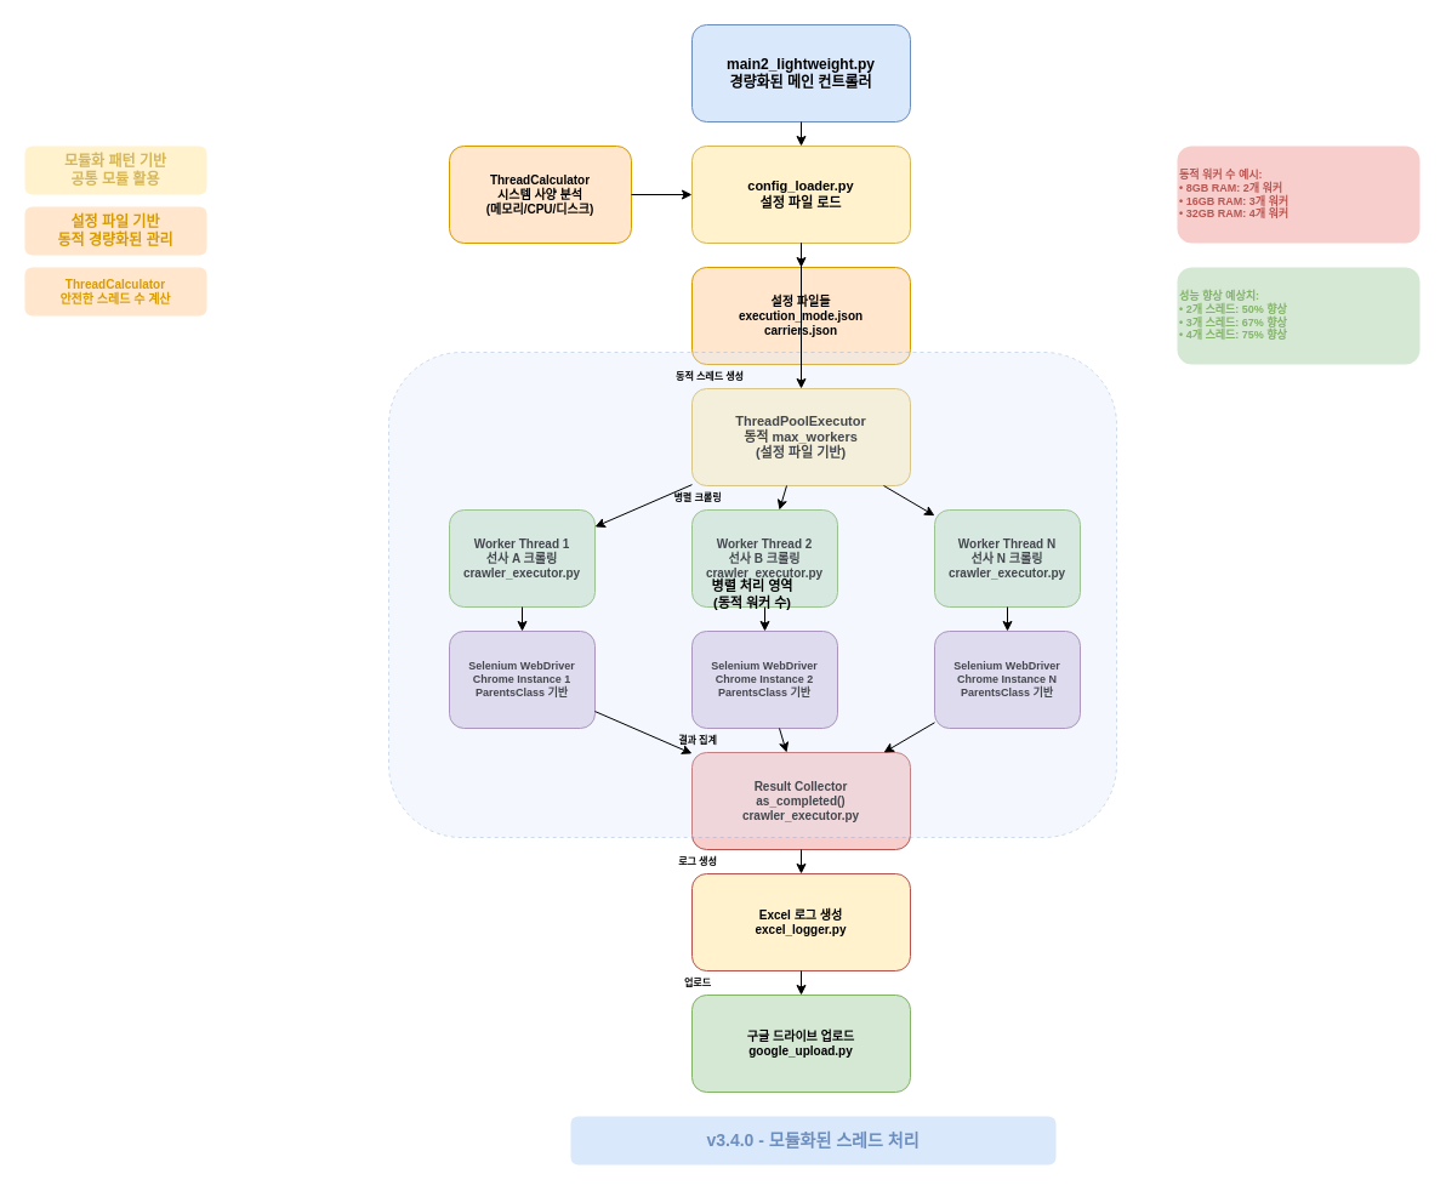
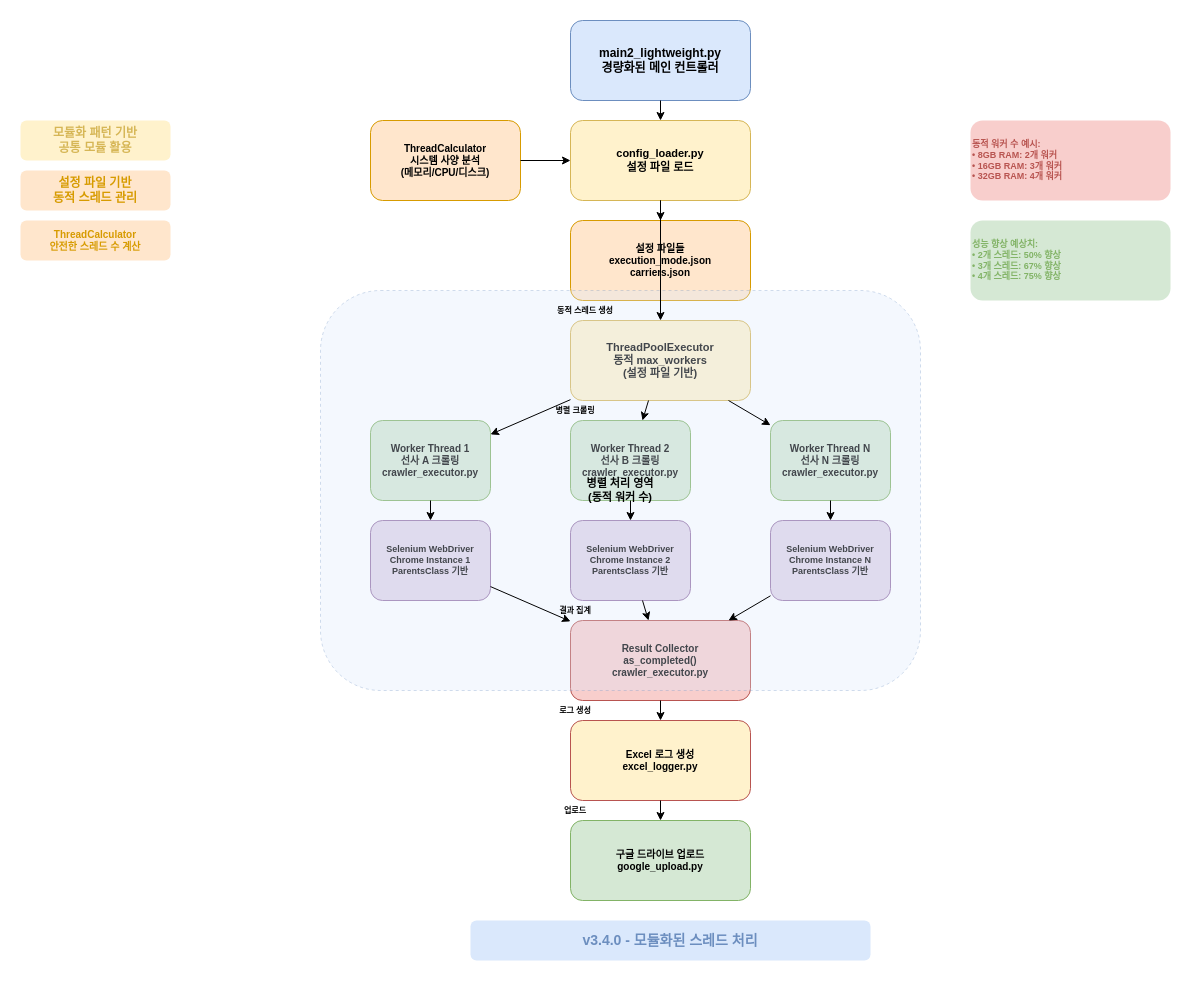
  <mxCell id="0" />
  <mxCell id="1" parent="0" />
  <mxCell id="2" value="main2_lightweight.py&#10;경량화된 메인 컨트롤러" style="rounded=1;whiteSpace=wrap;html=1;fillColor=#dae8fc;strokeColor=#6c8ebf;fontSize=12;fontStyle=1;" vertex="1" parent="1"><mxGeometry x="570" y="20" width="180" height="80" as="geometry" /></mxCell>
  <mxCell id="3" value="config_loader.py&#10;설정 파일 로드" style="rounded=1;whiteSpace=wrap;html=1;fillColor=#fff2cc;strokeColor=#d6b656;fontSize=11;fontStyle=1;" vertex="1" parent="1"><mxGeometry x="570" y="120" width="180" height="80" as="geometry" /></mxCell>
  <mxCell id="4" value="설정 파일들&#10;execution_mode.json&#10;carriers.json" style="rounded=1;whiteSpace=wrap;html=1;fillColor=#ffe6cc;strokeColor=#d79b00;fontSize=10;fontStyle=1;" vertex="1" parent="1"><mxGeometry x="570" y="220" width="180" height="80" as="geometry" /></mxCell>
  <mxCell id="5" value="ThreadCalculator&#10;시스템 사양 분석&#10;(메모리/CPU/디스크)" style="rounded=1;whiteSpace=wrap;html=1;fillColor=#ffe6cc;strokeColor=#d79b00;fontSize=10;fontStyle=1;" vertex="1" parent="1"><mxGeometry x="370" y="120" width="150" height="80" as="geometry" /></mxCell>
  <mxCell id="6" value="ThreadPoolExecutor&#10;동적 max_workers&#10;(설정 파일 기반)" style="rounded=1;whiteSpace=wrap;html=1;fillColor=#fff2cc;strokeColor=#d6b656;fontSize=11;fontStyle=1;" vertex="1" parent="1"><mxGeometry x="570" y="320" width="180" height="80" as="geometry" /></mxCell>
  <mxCell id="7" value="Worker Thread 1&#10;선사 A 크롤링&#10;crawler_executor.py" style="rounded=1;whiteSpace=wrap;html=1;fillColor=#d5e8d4;strokeColor=#82b366;fontSize=10;fontStyle=1;" vertex="1" parent="1"><mxGeometry x="370" y="420" width="120" height="80" as="geometry" /></mxCell>
  <mxCell id="8" value="Worker Thread 2&#10;선사 B 크롤링&#10;crawler_executor.py" style="rounded=1;whiteSpace=wrap;html=1;fillColor=#d5e8d4;strokeColor=#82b366;fontSize=10;fontStyle=1;" vertex="1" parent="1"><mxGeometry x="570" y="420" width="120" height="80" as="geometry" /></mxCell>
  <mxCell id="9" value="Worker Thread N&#10;선사 N 크롤링&#10;crawler_executor.py" style="rounded=1;whiteSpace=wrap;html=1;fillColor=#d5e8d4;strokeColor=#82b366;fontSize=10;fontStyle=1;" vertex="1" parent="1"><mxGeometry x="770" y="420" width="120" height="80" as="geometry" /></mxCell>
  <mxCell id="10" value="Selenium WebDriver&#10;Chrome Instance 1&#10;ParentsClass 기반" style="rounded=1;whiteSpace=wrap;html=1;fillColor=#e1d5e7;strokeColor=#9673a6;fontSize=9;fontStyle=1;" vertex="1" parent="1"><mxGeometry x="370" y="520" width="120" height="80" as="geometry" /></mxCell>
  <mxCell id="11" value="Selenium WebDriver&#10;Chrome Instance 2&#10;ParentsClass 기반" style="rounded=1;whiteSpace=wrap;html=1;fillColor=#e1d5e7;strokeColor=#9673a6;fontSize=9;fontStyle=1;" vertex="1" parent="1"><mxGeometry x="570" y="520" width="120" height="80" as="geometry" /></mxCell>
  <mxCell id="12" value="Selenium WebDriver&#10;Chrome Instance N&#10;ParentsClass 기반" style="rounded=1;whiteSpace=wrap;html=1;fillColor=#e1d5e7;strokeColor=#9673a6;fontSize=9;fontStyle=1;" vertex="1" parent="1"><mxGeometry x="770" y="520" width="120" height="80" as="geometry" /></mxCell>
  <mxCell id="13" value="Result Collector&#10;as_completed()&#10;crawler_executor.py" style="rounded=1;whiteSpace=wrap;html=1;fillColor=#f8cecc;strokeColor=#b85450;fontSize=10;fontStyle=1;" vertex="1" parent="1"><mxGeometry x="570" y="620" width="180" height="80" as="geometry" /></mxCell>
  <mxCell id="14" value="Excel 로그 생성&#10;excel_logger.py" style="rounded=1;whiteSpace=wrap;html=1;fillColor=#fff2cc;strokeColor=#b85450;fontSize=10;fontStyle=1;" vertex="1" parent="1"><mxGeometry x="570" y="720" width="180" height="80" as="geometry" /></mxCell>
  <mxCell id="15" value="구글 드라이브 업로드&#10;google_upload.py" style="rounded=1;whiteSpace=wrap;html=1;fillColor=#d5e8d4;strokeColor=#82b366;fontSize=10;fontStyle=1;" vertex="1" parent="1"><mxGeometry x="570" y="820" width="180" height="80" as="geometry" /></mxCell>
  <mxCell id="16" value="병렬 처리 영역&#10;(동적 워커 수)" style="rounded=1;whiteSpace=wrap;html=1;fillColor=#dae8fc;strokeColor=#6c8ebf;fontSize=11;fontStyle=1;dashed=1;opacity=30;" vertex="1" parent="1"><mxGeometry x="320" y="290" width="600" height="400" as="geometry" /></mxCell>
  <mxCell id="17" edge="1" parent="1" source="2" target="3"><mxGeometry relative="1" as="geometry" /></mxCell>
  <mxCell id="18" edge="1" parent="1" source="3" target="4"><mxGeometry relative="1" as="geometry" /></mxCell>
  <mxCell id="19" edge="1" parent="1" source="5" target="3"><mxGeometry relative="1" as="geometry" /></mxCell>
  <mxCell id="20" edge="1" parent="1" source="3" target="6"><mxGeometry relative="1" as="geometry" /></mxCell>
  <mxCell id="21" edge="1" parent="1" source="6" target="7"><mxGeometry relative="1" as="geometry" /></mxCell>
  <mxCell id="22" edge="1" parent="1" source="6" target="8"><mxGeometry relative="1" as="geometry" /></mxCell>
  <mxCell id="23" edge="1" parent="1" source="6" target="9"><mxGeometry relative="1" as="geometry" /></mxCell>
  <mxCell id="24" edge="1" parent="1" source="7" target="10"><mxGeometry relative="1" as="geometry" /></mxCell>
  <mxCell id="25" edge="1" parent="1" source="8" target="11"><mxGeometry relative="1" as="geometry" /></mxCell>
  <mxCell id="26" edge="1" parent="1" source="9" target="12"><mxGeometry relative="1" as="geometry" /></mxCell>
  <mxCell id="27" edge="1" parent="1" source="10" target="13"><mxGeometry relative="1" as="geometry" /></mxCell>
  <mxCell id="28" edge="1" parent="1" source="11" target="13"><mxGeometry relative="1" as="geometry" /></mxCell>
  <mxCell id="29" edge="1" parent="1" source="12" target="13"><mxGeometry relative="1" as="geometry" /></mxCell>
  <mxCell id="30" edge="1" parent="1" source="13" target="14"><mxGeometry relative="1" as="geometry" /></mxCell>
  <mxCell id="31" edge="1" parent="1" source="14" target="15"><mxGeometry relative="1" as="geometry" /></mxCell>
  <mxCell id="32" value="동적 스레드 생성" style="text;html=1;strokeColor=none;fillColor=none;align=center;verticalAlign=middle;whiteSpace=wrap;rounded=0;fontSize=8;fontStyle=1;" vertex="1" parent="1"><mxGeometry x="545" y="300" width="80" height="20" as="geometry" /></mxCell>
  <mxCell id="33" value="병렬 크롤링" style="text;html=1;strokeColor=none;fillColor=none;align=center;verticalAlign=middle;whiteSpace=wrap;rounded=0;fontSize=8;fontStyle=1;" vertex="1" parent="1"><mxGeometry x="545" y="400" width="60" height="20" as="geometry" /></mxCell>
  <mxCell id="34" value="결과 집계" style="text:html=1;strokeColor=none;fillColor=none;align=center;verticalAlign=middle;whiteSpace=wrap;rounded=0;fontSize=8;fontStyle=1;" vertex="1" parent="1"><mxGeometry x="545" y="600" width="60" height="20" as="geometry" /></mxCell>
  <mxCell id="35" value="로그 생성" style="text;html=1;strokeColor=none;fillColor=none;align=center;verticalAlign=middle;whiteSpace=wrap;rounded=0;fontSize=8;fontStyle=1;" vertex="1" parent="1"><mxGeometry x="545" y="700" width="60" height="20" as="geometry" /></mxCell>
  <mxCell id="36" value="업로드" style="text;html=1;strokeColor=none;fillColor=none;align=center;verticalAlign=middle;whiteSpace=wrap;rounded=0;fontSize=8;fontStyle=1;" vertex="1" parent="1"><mxGeometry x="545" y="800" width="60" height="20" as="geometry" /></mxCell>
  <mxCell id="37" value="모듈화 패턴 기반&#10;공통 모듈 활용" style="text;html=1;strokeColor=none;fillColor=#fff2cc;align=center;verticalAlign=middle;whiteSpace=wrap;rounded=1;fontSize=12;fontStyle=1;fontColor=#d6b656;" vertex="1" parent="1"><mxGeometry x="20" y="120" width="150" height="40" as="geometry" /></mxCell>
- <mxCell id="38" value="설정 파일 기반&#10;동적 경량화된 관리" style="text;html=1;strokeColor=none;fillColor=#ffe6cc;align=center;verticalAlign=middle;whiteSpace=wrap;rounded=1;fontSize=12;fontStyle=1;fontColor=#d79b00;" vertex="1" parent="1"><mxGeometry x="20" y="170" width="150" height="40" as="geometry" /></mxCell>
+ <mxCell id="38" value="설정 파일 기반&#10;동적 스레드 관리" style="text;html=1;strokeColor=none;fillColor=#ffe6cc;align=center;verticalAlign=middle;whiteSpace=wrap;rounded=1;fontSize=12;fontStyle=1;fontColor=#d79b00;" vertex="1" parent="1"><mxGeometry x="20" y="170" width="150" height="40" as="geometry" /></mxCell>
  <mxCell id="39" value="ThreadCalculator&#10;안전한 스레드 수 계산" style="text;html=1;strokeColor=none;fillColor=#ffe6cc;align=center;verticalAlign=middle;whiteSpace=wrap;rounded=1;fontSize=10;fontStyle=1;fontColor=#d79b00;" vertex="1" parent="1"><mxGeometry x="20" y="220" width="150" height="40" as="geometry" /></mxCell>
  <mxCell id="40" value="v3.4.0 - 모듈화된 스레드 처리" style="text;html=1;strokeColor=none;fillColor=#dae8fc;align=center;verticalAlign=middle;whiteSpace=wrap;rounded=1;fontSize=14;fontStyle=1;fontColor=#6c8ebf;" vertex="1" parent="1"><mxGeometry x="470" y="920" width="400" height="40" as="geometry" /></mxCell>
  <mxCell id="41" value="동적 워커 수 예시:&#10;• 8GB RAM: 2개 워커&#10;• 16GB RAM: 3개 워커&#10;• 32GB RAM: 4개 워커" style="text;html=1;strokeColor=none;fillColor=#f8cecc;align=left;verticalAlign=middle;whiteSpace=wrap;rounded=1;fontSize=9;fontStyle=1;fontColor=#b85450;" vertex="1" parent="1"><mxGeometry x="970" y="120" width="200" height="80" as="geometry" /></mxCell>
  <mxCell id="42" value="성능 향상 예상치:&#10;• 2개 스레드: 50% 향상&#10;• 3개 스레드: 67% 향상&#10;• 4개 스레드: 75% 향상" style="text;html=1;strokeColor=none;fillColor=#d5e8d4;align=left;verticalAlign=middle;whiteSpace=wrap;rounded=1;fontSize=9;fontStyle=1;fontColor=#82b366;" vertex="1" parent="1"><mxGeometry x="970" y="220" width="200" height="80" as="geometry" /></mxCell>
